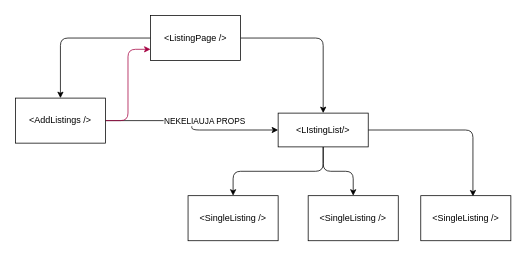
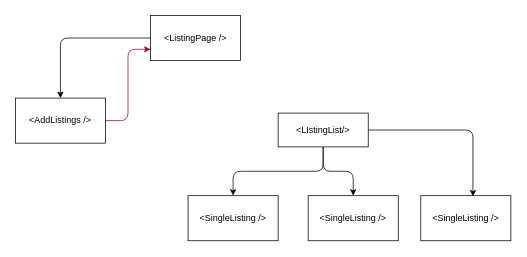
  <mxCell id="0" />
  <mxCell id="1" parent="0" />
  <mxCell id="2" style="edgeStyle=orthogonalEdgeStyle;html=1;entryX=0.5;entryY=0;entryDx=0;entryDy=0;" edge="1" parent="1" source="4" target="8"><mxGeometry relative="1" as="geometry" /></mxCell>
- <mxCell id="3" style="edgeStyle=orthogonalEdgeStyle;html=1;entryX=0.5;entryY=0;entryDx=0;entryDy=0;" edge="1" parent="1" source="4" target="12"><mxGeometry relative="1" as="geometry" /></mxCell>
  <mxCell id="4" value="&amp;lt;ListingPage /&amp;gt;" style="rounded=0;whiteSpace=wrap;html=1;" vertex="1" parent="1"><mxGeometry x="200" y="20" width="120" height="60" as="geometry" /></mxCell>
- <mxCell id="5" style="edgeStyle=orthogonalEdgeStyle;html=1;" edge="1" parent="1" source="8" target="12"><mxGeometry relative="1" as="geometry" /></mxCell>
- <mxCell id="6" value="NEKELIAUJA PROPS" style="edgeLabel;html=1;align=center;verticalAlign=middle;resizable=0;points=[];" vertex="1" connectable="0" parent="5"><mxGeometry x="-0.175" relative="1" as="geometry"><mxPoint x="31" as="offset" /></mxGeometry></mxCell>
  <mxCell id="7" style="edgeStyle=orthogonalEdgeStyle;html=1;entryX=0;entryY=0.75;entryDx=0;entryDy=0;fillColor=#d80073;strokeColor=#A50040;" edge="1" parent="1" source="8" target="4"><mxGeometry relative="1" as="geometry" /></mxCell>
  <mxCell id="8" value="&amp;lt;AddListings /&amp;gt;" style="rounded=0;whiteSpace=wrap;html=1;" vertex="1" parent="1"><mxGeometry x="20" y="130" width="120" height="60" as="geometry" /></mxCell>
  <mxCell id="9" style="edgeStyle=orthogonalEdgeStyle;html=1;" edge="1" parent="1" source="12" target="13"><mxGeometry relative="1" as="geometry" /></mxCell>
  <mxCell id="10" style="edgeStyle=orthogonalEdgeStyle;html=1;entryX=0.5;entryY=0;entryDx=0;entryDy=0;" edge="1" parent="1" source="12" target="14"><mxGeometry relative="1" as="geometry" /></mxCell>
  <mxCell id="11" style="edgeStyle=orthogonalEdgeStyle;html=1;entryX=0.579;entryY=0.017;entryDx=0;entryDy=0;entryPerimeter=0;" edge="1" parent="1" source="12" target="15"><mxGeometry relative="1" as="geometry" /></mxCell>
  <mxCell id="12" value="&amp;lt;LIstingList/&amp;gt;" style="rounded=0;whiteSpace=wrap;html=1;" vertex="1" parent="1"><mxGeometry x="370" y="150" width="120" height="45" as="geometry" /></mxCell>
  <mxCell id="13" value="&amp;lt;SingleListing /&amp;gt;" style="rounded=0;whiteSpace=wrap;html=1;" vertex="1" parent="1"><mxGeometry x="250" y="260" width="120" height="60" as="geometry" /></mxCell>
  <mxCell id="14" value="&amp;lt;SingleListing /&amp;gt;" style="rounded=0;whiteSpace=wrap;html=1;" vertex="1" parent="1"><mxGeometry x="410" y="260" width="120" height="60" as="geometry" /></mxCell>
  <mxCell id="15" value="&amp;lt;SingleListing /&amp;gt;" style="rounded=0;whiteSpace=wrap;html=1;" vertex="1" parent="1"><mxGeometry x="560" y="260" width="120" height="60" as="geometry" /></mxCell>
